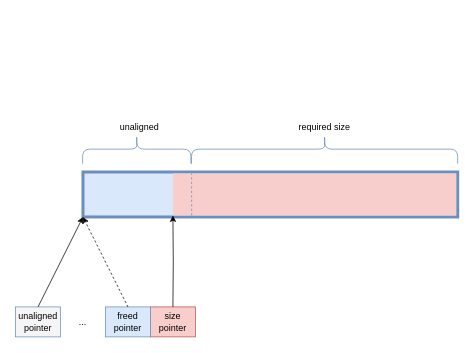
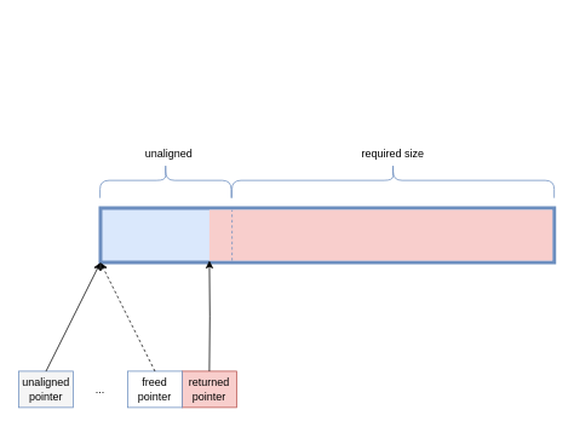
  <mxCell id="0" />
  <mxCell id="1" parent="0" />
  <mxCell id="2" value="..." style="rounded=0;whiteSpace=wrap;html=1;strokeColor=none;" vertex="1" parent="1"><mxGeometry x="80" y="409" width="60" height="40" as="geometry" /></mxCell>
- <mxCell id="3" value="size&lt;br&gt;pointer" style="rounded=0;whiteSpace=wrap;html=1;fillColor=#f8cecc;strokeColor=#b85450;" parent="1" vertex="1"><mxGeometry x="200" y="409" width="60" height="40" as="geometry" /></mxCell>
+ <mxCell id="3" value="returned&lt;br&gt;pointer" style="rounded=0;whiteSpace=wrap;html=1;fillColor=#f8cecc;strokeColor=#b85450;" parent="1" vertex="1"><mxGeometry x="200" y="409" width="60" height="40" as="geometry" /></mxCell>
  <mxCell id="4" value="" style="rounded=0;whiteSpace=wrap;html=1;fillColor=#dae8fc;strokeColor=#6c8ebf;strokeWidth=4;" parent="1" vertex="1"><mxGeometry x="110" y="229" width="500" height="60" as="geometry" /></mxCell>
  <mxCell id="5" style="edgeStyle=orthogonalEdgeStyle;rounded=0;orthogonalLoop=1;jettySize=auto;html=1;entryX=0;entryY=1;entryDx=0;entryDy=0;" parent="1" target="14" edge="1"><mxGeometry relative="1" as="geometry"><mxPoint x="230" y="409" as="sourcePoint" /></mxGeometry></mxCell>
- <mxCell id="6" value="freed&lt;br&gt;pointer" style="rounded=0;whiteSpace=wrap;html=1;fillColor=#dae8fc;strokeColor=#6c8ebf;" parent="1" vertex="1"><mxGeometry x="140" y="409" width="60" height="40" as="geometry" /></mxCell>
+ <mxCell id="6" value="freed&lt;br&gt;pointer" style="rounded=0;whiteSpace=wrap;html=1;fillColor=#ffffff;strokeColor=#6c8ebf;" parent="1" vertex="1"><mxGeometry x="140" y="409" width="60" height="40" as="geometry" /></mxCell>
  <mxCell id="7" value="unaligned&lt;br&gt;pointer" style="rounded=0;whiteSpace=wrap;html=1;fillColor=#f5f5f5;strokeColor=#6c8ebf;" parent="1" vertex="1"><mxGeometry x="20" y="409" width="60" height="40" as="geometry" /></mxCell>
  <mxCell id="8" value="" style="endArrow=classic;html=1;exitX=0.5;exitY=0;exitDx=0;exitDy=0;entryX=0;entryY=1;entryDx=0;entryDy=0;dashed=1;" parent="1" source="6" target="4" edge="1"><mxGeometry width="50" height="50" relative="1" as="geometry"><mxPoint x="130" y="339" as="sourcePoint" /><mxPoint x="180" y="289" as="targetPoint" /></mxGeometry></mxCell>
  <mxCell id="9" value="" style="endArrow=classic;html=1;exitX=0.5;exitY=0;exitDx=0;exitDy=0;" parent="1" source="7" edge="1"><mxGeometry width="50" height="50" relative="1" as="geometry"><mxPoint x="60" y="339" as="sourcePoint" /><mxPoint x="110" y="289" as="targetPoint" /></mxGeometry></mxCell>
  <mxCell id="10" value="" style="shape=curlyBracket;whiteSpace=wrap;html=1;rounded=1;rotation=90;fillColor=#dae8fc;strokeColor=#6c8ebf;" parent="1" vertex="1"><mxGeometry x="162.38" y="126.25" width="38.75" height="144.5" as="geometry" /></mxCell>
  <mxCell id="11" value="required size" style="text;html=1;align=center;verticalAlign=middle;resizable=0;points=[];autosize=1;" parent="1" vertex="1"><mxGeometry x="391.74" y="159" width="80" height="20" as="geometry" /></mxCell>
  <mxCell id="12" value="" style="shape=curlyBracket;whiteSpace=wrap;html=1;rounded=1;rotation=90;fillColor=#dae8fc;strokeColor=#6c8ebf;" parent="1" vertex="1"><mxGeometry x="413" y="20.97" width="38.75" height="355.06" as="geometry" /></mxCell>
  <mxCell id="13" value="unaligned" style="text;html=1;align=center;verticalAlign=middle;resizable=0;points=[];autosize=1;" parent="1" vertex="1"><mxGeometry x="149.5" y="159" width="70" height="20" as="geometry" /></mxCell>
  <mxCell id="14" value="" style="rounded=0;whiteSpace=wrap;html=1;fillColor=#f8cecc;strokeColor=none;" parent="1" vertex="1"><mxGeometry x="230" y="231" width="378" height="56" as="geometry" /></mxCell>
  <mxCell id="15" value="" style="endArrow=none;html=1;entryX=0.066;entryY=0.003;entryDx=0;entryDy=0;entryPerimeter=0;strokeWidth=1;fillColor=#dae8fc;strokeColor=#6c8ebf;dashed=1;" parent="1" target="14" edge="1"><mxGeometry width="50" height="50" relative="1" as="geometry"><mxPoint x="255" y="287" as="sourcePoint" /><mxPoint x="254" y="231" as="targetPoint" /></mxGeometry></mxCell>
